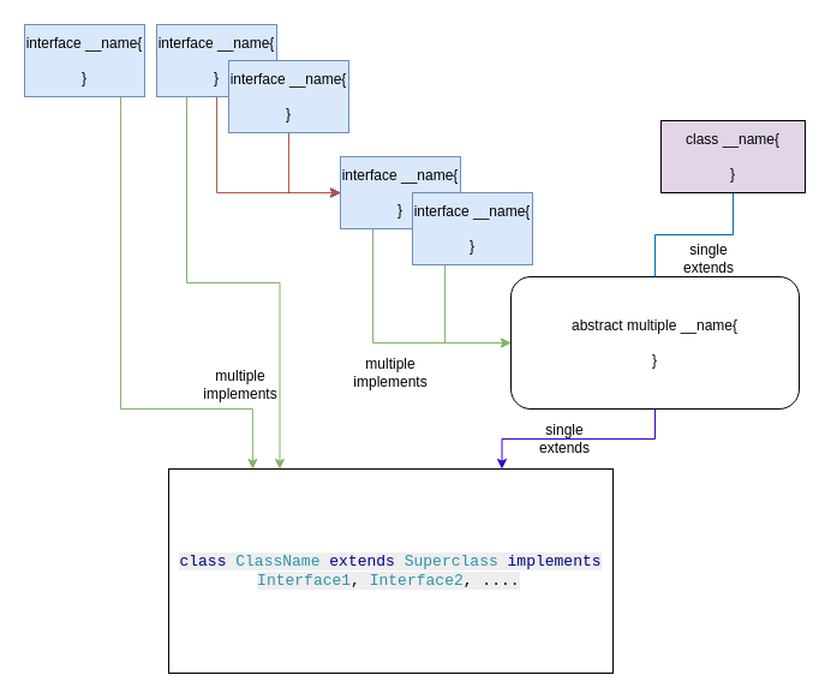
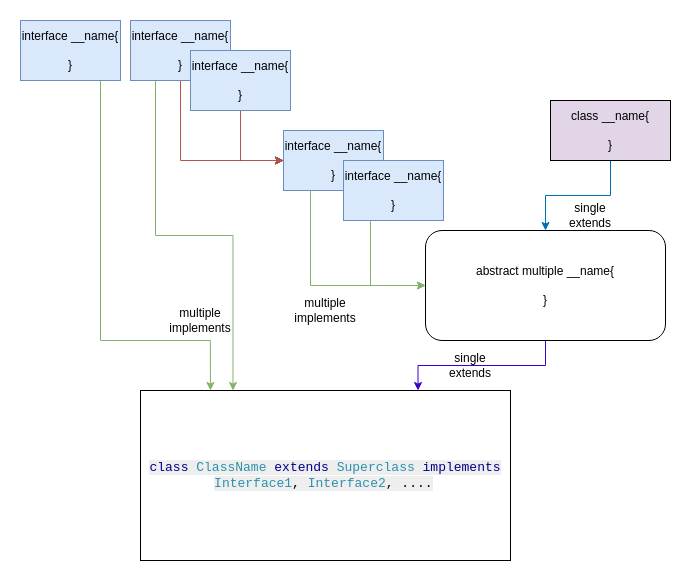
  <mxCell id="0" />
  <mxCell id="1" parent="0" />
  <mxCell id="2" style="edgeStyle=orthogonalEdgeStyle;rounded=0;orthogonalLoop=1;jettySize=auto;html=1;entryX=0;entryY=0.5;entryDx=0;entryDy=0;exitX=0.5;exitY=1;exitDx=0;exitDy=0;fillColor=#f8cecc;strokeColor=#b85450;" edge="1" parent="1" source="4" target="9"><mxGeometry relative="1" as="geometry"><Array as="points"><mxPoint x="180" y="160" /></Array></mxGeometry></mxCell>
  <mxCell id="3" style="edgeStyle=orthogonalEdgeStyle;rounded=0;orthogonalLoop=1;jettySize=auto;html=1;exitX=0.25;exitY=1;exitDx=0;exitDy=0;entryX=0.25;entryY=0;entryDx=0;entryDy=0;fillColor=#d5e8d4;strokeColor=#82b366;" edge="1" parent="1" source="4" target="12"><mxGeometry relative="1" as="geometry" /></mxCell>
  <mxCell id="4" value="interface __name{&lt;br&gt;&lt;br&gt;}" style="rounded=0;whiteSpace=wrap;html=1;fillColor=#dae8fc;strokeColor=#6c8ebf;" vertex="1" parent="1"><mxGeometry x="130" y="20" width="100" height="60" as="geometry" /></mxCell>
  <mxCell id="5" style="edgeStyle=orthogonalEdgeStyle;rounded=0;orthogonalLoop=1;jettySize=auto;html=1;entryX=0;entryY=0.5;entryDx=0;entryDy=0;" edge="1" parent="1" source="7" target="9"><mxGeometry relative="1" as="geometry" /></mxCell>
  <mxCell id="6" style="edgeStyle=orthogonalEdgeStyle;rounded=0;orthogonalLoop=1;jettySize=auto;html=1;entryX=0;entryY=0.5;entryDx=0;entryDy=0;fillColor=#f8cecc;strokeColor=#b85450;" edge="1" parent="1" source="7" target="9"><mxGeometry relative="1" as="geometry"><mxPoint x="240" y="390" as="targetPoint" /></mxGeometry></mxCell>
  <mxCell id="7" value="interface __name{&lt;br&gt;&lt;br&gt;}" style="rounded=0;whiteSpace=wrap;html=1;fillColor=#dae8fc;strokeColor=#6c8ebf;" vertex="1" parent="1"><mxGeometry x="190" y="50" width="100" height="60" as="geometry" /></mxCell>
  <mxCell id="8" style="edgeStyle=orthogonalEdgeStyle;rounded=0;orthogonalLoop=1;jettySize=auto;html=1;entryX=0;entryY=0.5;entryDx=0;entryDy=0;fillColor=#d5e8d4;strokeColor=#82b366;" edge="1" parent="1" source="9" target="11"><mxGeometry relative="1" as="geometry"><Array as="points"><mxPoint x="310" y="285" /></Array></mxGeometry></mxCell>
  <mxCell id="9" value="interface __name{&lt;br&gt;&lt;br&gt;}" style="rounded=0;whiteSpace=wrap;html=1;fillColor=#dae8fc;strokeColor=#6c8ebf;" vertex="1" parent="1"><mxGeometry x="283" y="130" width="100" height="60" as="geometry" /></mxCell>
  <mxCell id="10" style="edgeStyle=orthogonalEdgeStyle;rounded=0;orthogonalLoop=1;jettySize=auto;html=1;entryX=0.75;entryY=0;entryDx=0;entryDy=0;fillColor=#6a00ff;strokeColor=#3700CC;" edge="1" parent="1" source="11" target="12"><mxGeometry relative="1" as="geometry" /></mxCell>
  <mxCell id="11" value="abstract multiple __name{&lt;br&gt;&lt;br&gt;}" style="rounded=1;whiteSpace=wrap;html=1;" vertex="1" parent="1"><mxGeometry x="425" y="230" width="240" height="110" as="geometry" /></mxCell>
  <mxCell id="12" value="&lt;span class=&quot;kwd&quot; style=&quot;font-family: &amp;#34;consolas&amp;#34; , &amp;#34;menlo&amp;#34; , &amp;#34;monaco&amp;#34; , &amp;#34;lucida console&amp;#34; , &amp;#34;liberation mono&amp;#34; , &amp;#34;dejavu sans mono&amp;#34; , &amp;#34;bitstream vera sans mono&amp;#34; , &amp;#34;courier new&amp;#34; , monospace , sans-serif ; font-size: 13px ; background-color: rgb(238 , 238 , 238) ; box-sizing: border-box ; color: rgb(0 , 0 , 139)&quot;&gt;class&lt;/span&gt;&lt;span class=&quot;pln&quot; style=&quot;font-family: &amp;#34;consolas&amp;#34; , &amp;#34;menlo&amp;#34; , &amp;#34;monaco&amp;#34; , &amp;#34;lucida console&amp;#34; , &amp;#34;liberation mono&amp;#34; , &amp;#34;dejavu sans mono&amp;#34; , &amp;#34;bitstream vera sans mono&amp;#34; , &amp;#34;courier new&amp;#34; , monospace , sans-serif ; font-size: 13px ; background-color: rgb(238 , 238 , 238) ; box-sizing: border-box&quot;&gt; &lt;/span&gt;&lt;span class=&quot;typ&quot; style=&quot;font-family: &amp;#34;consolas&amp;#34; , &amp;#34;menlo&amp;#34; , &amp;#34;monaco&amp;#34; , &amp;#34;lucida console&amp;#34; , &amp;#34;liberation mono&amp;#34; , &amp;#34;dejavu sans mono&amp;#34; , &amp;#34;bitstream vera sans mono&amp;#34; , &amp;#34;courier new&amp;#34; , monospace , sans-serif ; font-size: 13px ; background-color: rgb(238 , 238 , 238) ; box-sizing: border-box ; color: rgb(43 , 145 , 175)&quot;&gt;ClassName&lt;/span&gt;&lt;span class=&quot;pln&quot; style=&quot;font-family: &amp;#34;consolas&amp;#34; , &amp;#34;menlo&amp;#34; , &amp;#34;monaco&amp;#34; , &amp;#34;lucida console&amp;#34; , &amp;#34;liberation mono&amp;#34; , &amp;#34;dejavu sans mono&amp;#34; , &amp;#34;bitstream vera sans mono&amp;#34; , &amp;#34;courier new&amp;#34; , monospace , sans-serif ; font-size: 13px ; background-color: rgb(238 , 238 , 238) ; box-sizing: border-box&quot;&gt; &lt;/span&gt;&lt;span class=&quot;kwd&quot; style=&quot;font-family: &amp;#34;consolas&amp;#34; , &amp;#34;menlo&amp;#34; , &amp;#34;monaco&amp;#34; , &amp;#34;lucida console&amp;#34; , &amp;#34;liberation mono&amp;#34; , &amp;#34;dejavu sans mono&amp;#34; , &amp;#34;bitstream vera sans mono&amp;#34; , &amp;#34;courier new&amp;#34; , monospace , sans-serif ; font-size: 13px ; background-color: rgb(238 , 238 , 238) ; box-sizing: border-box ; color: rgb(0 , 0 , 139)&quot;&gt;extends&lt;/span&gt;&lt;span class=&quot;pln&quot; style=&quot;font-family: &amp;#34;consolas&amp;#34; , &amp;#34;menlo&amp;#34; , &amp;#34;monaco&amp;#34; , &amp;#34;lucida console&amp;#34; , &amp;#34;liberation mono&amp;#34; , &amp;#34;dejavu sans mono&amp;#34; , &amp;#34;bitstream vera sans mono&amp;#34; , &amp;#34;courier new&amp;#34; , monospace , sans-serif ; font-size: 13px ; background-color: rgb(238 , 238 , 238) ; box-sizing: border-box&quot;&gt; &lt;/span&gt;&lt;span class=&quot;typ&quot; style=&quot;font-family: &amp;#34;consolas&amp;#34; , &amp;#34;menlo&amp;#34; , &amp;#34;monaco&amp;#34; , &amp;#34;lucida console&amp;#34; , &amp;#34;liberation mono&amp;#34; , &amp;#34;dejavu sans mono&amp;#34; , &amp;#34;bitstream vera sans mono&amp;#34; , &amp;#34;courier new&amp;#34; , monospace , sans-serif ; font-size: 13px ; background-color: rgb(238 , 238 , 238) ; box-sizing: border-box ; color: rgb(43 , 145 , 175)&quot;&gt;Superclass&lt;/span&gt;&lt;span class=&quot;pln&quot; style=&quot;font-family: &amp;#34;consolas&amp;#34; , &amp;#34;menlo&amp;#34; , &amp;#34;monaco&amp;#34; , &amp;#34;lucida console&amp;#34; , &amp;#34;liberation mono&amp;#34; , &amp;#34;dejavu sans mono&amp;#34; , &amp;#34;bitstream vera sans mono&amp;#34; , &amp;#34;courier new&amp;#34; , monospace , sans-serif ; font-size: 13px ; background-color: rgb(238 , 238 , 238) ; box-sizing: border-box&quot;&gt; &lt;/span&gt;&lt;span class=&quot;kwd&quot; style=&quot;font-family: &amp;#34;consolas&amp;#34; , &amp;#34;menlo&amp;#34; , &amp;#34;monaco&amp;#34; , &amp;#34;lucida console&amp;#34; , &amp;#34;liberation mono&amp;#34; , &amp;#34;dejavu sans mono&amp;#34; , &amp;#34;bitstream vera sans mono&amp;#34; , &amp;#34;courier new&amp;#34; , monospace , sans-serif ; font-size: 13px ; background-color: rgb(238 , 238 , 238) ; box-sizing: border-box ; color: rgb(0 , 0 , 139)&quot;&gt;implements&lt;/span&gt;&lt;span class=&quot;pln&quot; style=&quot;font-family: &amp;#34;consolas&amp;#34; , &amp;#34;menlo&amp;#34; , &amp;#34;monaco&amp;#34; , &amp;#34;lucida console&amp;#34; , &amp;#34;liberation mono&amp;#34; , &amp;#34;dejavu sans mono&amp;#34; , &amp;#34;bitstream vera sans mono&amp;#34; , &amp;#34;courier new&amp;#34; , monospace , sans-serif ; font-size: 13px ; background-color: rgb(238 , 238 , 238) ; box-sizing: border-box&quot;&gt; &lt;/span&gt;&lt;span class=&quot;typ&quot; style=&quot;font-family: &amp;#34;consolas&amp;#34; , &amp;#34;menlo&amp;#34; , &amp;#34;monaco&amp;#34; , &amp;#34;lucida console&amp;#34; , &amp;#34;liberation mono&amp;#34; , &amp;#34;dejavu sans mono&amp;#34; , &amp;#34;bitstream vera sans mono&amp;#34; , &amp;#34;courier new&amp;#34; , monospace , sans-serif ; font-size: 13px ; background-color: rgb(238 , 238 , 238) ; box-sizing: border-box ; color: rgb(43 , 145 , 175)&quot;&gt;Interface1&lt;/span&gt;&lt;span class=&quot;pun&quot; style=&quot;font-family: &amp;#34;consolas&amp;#34; , &amp;#34;menlo&amp;#34; , &amp;#34;monaco&amp;#34; , &amp;#34;lucida console&amp;#34; , &amp;#34;liberation mono&amp;#34; , &amp;#34;dejavu sans mono&amp;#34; , &amp;#34;bitstream vera sans mono&amp;#34; , &amp;#34;courier new&amp;#34; , monospace , sans-serif ; font-size: 13px ; background-color: rgb(238 , 238 , 238) ; box-sizing: border-box&quot;&gt;,&lt;/span&gt;&lt;span class=&quot;pln&quot; style=&quot;font-family: &amp;#34;consolas&amp;#34; , &amp;#34;menlo&amp;#34; , &amp;#34;monaco&amp;#34; , &amp;#34;lucida console&amp;#34; , &amp;#34;liberation mono&amp;#34; , &amp;#34;dejavu sans mono&amp;#34; , &amp;#34;bitstream vera sans mono&amp;#34; , &amp;#34;courier new&amp;#34; , monospace , sans-serif ; font-size: 13px ; background-color: rgb(238 , 238 , 238) ; box-sizing: border-box&quot;&gt; &lt;/span&gt;&lt;span class=&quot;typ&quot; style=&quot;font-family: &amp;#34;consolas&amp;#34; , &amp;#34;menlo&amp;#34; , &amp;#34;monaco&amp;#34; , &amp;#34;lucida console&amp;#34; , &amp;#34;liberation mono&amp;#34; , &amp;#34;dejavu sans mono&amp;#34; , &amp;#34;bitstream vera sans mono&amp;#34; , &amp;#34;courier new&amp;#34; , monospace , sans-serif ; font-size: 13px ; background-color: rgb(238 , 238 , 238) ; box-sizing: border-box ; color: rgb(43 , 145 , 175)&quot;&gt;Interface2&lt;/span&gt;&lt;span class=&quot;pun&quot; style=&quot;font-family: &amp;#34;consolas&amp;#34; , &amp;#34;menlo&amp;#34; , &amp;#34;monaco&amp;#34; , &amp;#34;lucida console&amp;#34; , &amp;#34;liberation mono&amp;#34; , &amp;#34;dejavu sans mono&amp;#34; , &amp;#34;bitstream vera sans mono&amp;#34; , &amp;#34;courier new&amp;#34; , monospace , sans-serif ; font-size: 13px ; background-color: rgb(238 , 238 , 238) ; box-sizing: border-box&quot;&gt;,&lt;/span&gt;&lt;span class=&quot;pln&quot; style=&quot;font-family: &amp;#34;consolas&amp;#34; , &amp;#34;menlo&amp;#34; , &amp;#34;monaco&amp;#34; , &amp;#34;lucida console&amp;#34; , &amp;#34;liberation mono&amp;#34; , &amp;#34;dejavu sans mono&amp;#34; , &amp;#34;bitstream vera sans mono&amp;#34; , &amp;#34;courier new&amp;#34; , monospace , sans-serif ; font-size: 13px ; background-color: rgb(238 , 238 , 238) ; box-sizing: border-box&quot;&gt;&amp;nbsp;&lt;/span&gt;&lt;span class=&quot;pun&quot; style=&quot;font-family: &amp;#34;consolas&amp;#34; , &amp;#34;menlo&amp;#34; , &amp;#34;monaco&amp;#34; , &amp;#34;lucida console&amp;#34; , &amp;#34;liberation mono&amp;#34; , &amp;#34;dejavu sans mono&amp;#34; , &amp;#34;bitstream vera sans mono&amp;#34; , &amp;#34;courier new&amp;#34; , monospace , sans-serif ; font-size: 13px ; background-color: rgb(238 , 238 , 238) ; box-sizing: border-box&quot;&gt;....&lt;/span&gt;&amp;nbsp;" style="rounded=0;whiteSpace=wrap;html=1;" vertex="1" parent="1"><mxGeometry x="140" y="390" width="370" height="170" as="geometry" /></mxCell>
  <mxCell id="13" style="edgeStyle=orthogonalEdgeStyle;rounded=0;orthogonalLoop=1;jettySize=auto;html=1;entryX=0;entryY=0.5;entryDx=0;entryDy=0;exitX=0.5;exitY=1;exitDx=0;exitDy=0;fillColor=#d5e8d4;strokeColor=#82b366;" edge="1" parent="1" source="14" target="11"><mxGeometry relative="1" as="geometry"><Array as="points"><mxPoint x="370" y="285" /></Array></mxGeometry></mxCell>
  <mxCell id="14" value="interface __name{&lt;br&gt;&lt;br&gt;}" style="rounded=0;whiteSpace=wrap;html=1;fillColor=#dae8fc;strokeColor=#6c8ebf;" vertex="1" parent="1"><mxGeometry x="343" y="160" width="100" height="60" as="geometry" /></mxCell>
  <mxCell id="15" value="multiple&lt;br&gt;implements" style="text;html=1;strokeColor=none;fillColor=none;align=center;verticalAlign=middle;whiteSpace=wrap;rounded=0;" vertex="1" parent="1"><mxGeometry x="305" y="300" width="40" height="20" as="geometry" /></mxCell>
  <mxCell id="16" value="multiple&lt;br&gt;implements" style="text;html=1;strokeColor=none;fillColor=none;align=center;verticalAlign=middle;whiteSpace=wrap;rounded=0;" vertex="1" parent="1"><mxGeometry x="180" y="310" width="40" height="20" as="geometry" /></mxCell>
  <mxCell id="17" value="single extends" style="text;html=1;strokeColor=none;fillColor=none;align=center;verticalAlign=middle;whiteSpace=wrap;rounded=0;" vertex="1" parent="1"><mxGeometry x="450" y="350" width="40" height="30" as="geometry" /></mxCell>
  <mxCell id="18" style="edgeStyle=orthogonalEdgeStyle;rounded=0;orthogonalLoop=1;jettySize=auto;html=1;entryX=0.189;entryY=0;entryDx=0;entryDy=0;entryPerimeter=0;fillColor=#d5e8d4;strokeColor=#82b366;" edge="1" parent="1" source="19" target="12"><mxGeometry relative="1" as="geometry"><Array as="points"><mxPoint x="100" y="340" /><mxPoint x="210" y="340" /></Array></mxGeometry></mxCell>
  <mxCell id="19" value="interface __name{&lt;br&gt;&lt;br&gt;}" style="rounded=0;whiteSpace=wrap;html=1;fillColor=#dae8fc;strokeColor=#6c8ebf;" vertex="1" parent="1"><mxGeometry x="20" y="20" width="100" height="60" as="geometry" /></mxCell>
- <mxCell id="20" style="edgeStyle=orthogonalEdgeStyle;rounded=0;orthogonalLoop=1;jettySize=auto;html=1;entryX=0.5;entryY=0;entryDx=0;entryDy=0;fillColor=#1ba1e2;strokeColor=#006EAF;endArrow=none;" edge="1" parent="1" source="21" target="11"><mxGeometry relative="1" as="geometry" /></mxCell>
+ <mxCell id="20" style="edgeStyle=orthogonalEdgeStyle;rounded=0;orthogonalLoop=1;jettySize=auto;html=1;entryX=0.5;entryY=0;entryDx=0;entryDy=0;fillColor=#1ba1e2;strokeColor=#006EAF;" edge="1" parent="1" source="21" target="11"><mxGeometry relative="1" as="geometry" /></mxCell>
  <mxCell id="21" value="class __name{&lt;br&gt;&lt;br&gt;}" style="rounded=0;whiteSpace=wrap;html=1;fillColor=#e1d5e7;" vertex="1" parent="1"><mxGeometry x="550" y="100" width="120" height="60" as="geometry" /></mxCell>
  <mxCell id="22" value="single extends" style="text;html=1;strokeColor=none;fillColor=none;align=center;verticalAlign=middle;whiteSpace=wrap;rounded=0;" vertex="1" parent="1"><mxGeometry x="570" y="200" width="40" height="30" as="geometry" /></mxCell>
